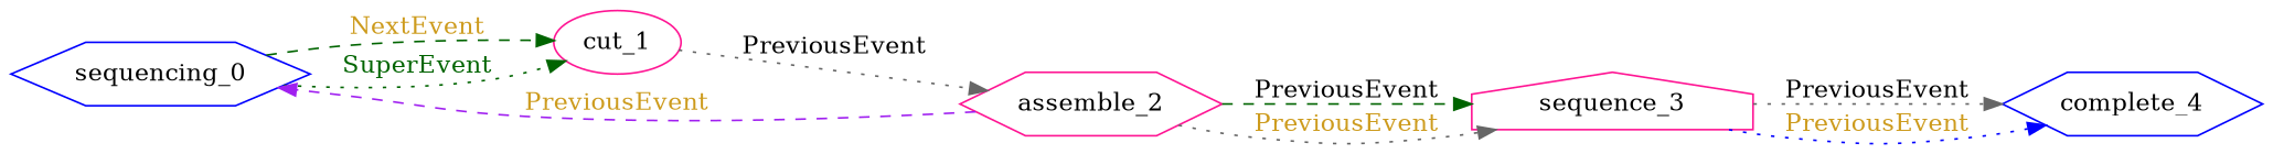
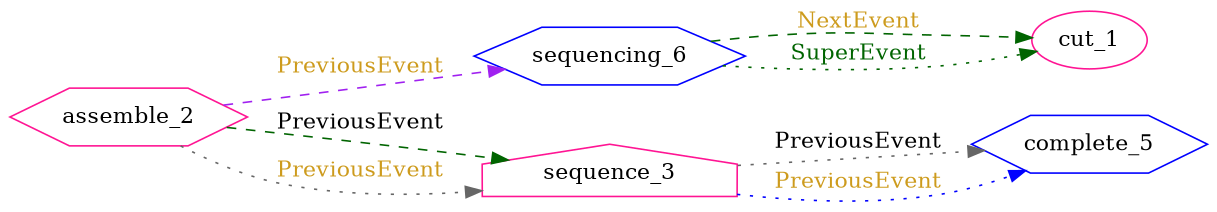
  digraph {
    rankdir=LR
    node [color=deeppink shape=hexagon]
    edge [color=darkgreen fontcolor=goldenrod3 style=dotted]
-   n1 [color=blue label=sequencing_0]
+   n1 [color=blue label=sequencing_6]
    n2 [label=cut_1 shape=ellipse]
    n3 [label=assemble_2]
    n4 [label=sequence_3 shape=house]
-   n5 [color=blue label=complete_4]
+   n5 [color=blue label=complete_5]
    n1 -> n2 [label=NextEvent style=dashed]
    n1 -> n2 [fontcolor=darkgreen label=SuperEvent]
-   n2 -> n3 [color=gray40 fontcolor=black label=PreviousEvent]
    n3 -> n1 [color=purple label=PreviousEvent style=dashed]
    n3 -> n4 [fontcolor=black label=PreviousEvent style=dashed]
    n3 -> n4 [color=gray40 label=PreviousEvent]
    n4 -> n5 [color=gray40 fontcolor=black label=PreviousEvent]
    n4 -> n5 [color=blue label=PreviousEvent]
  }
